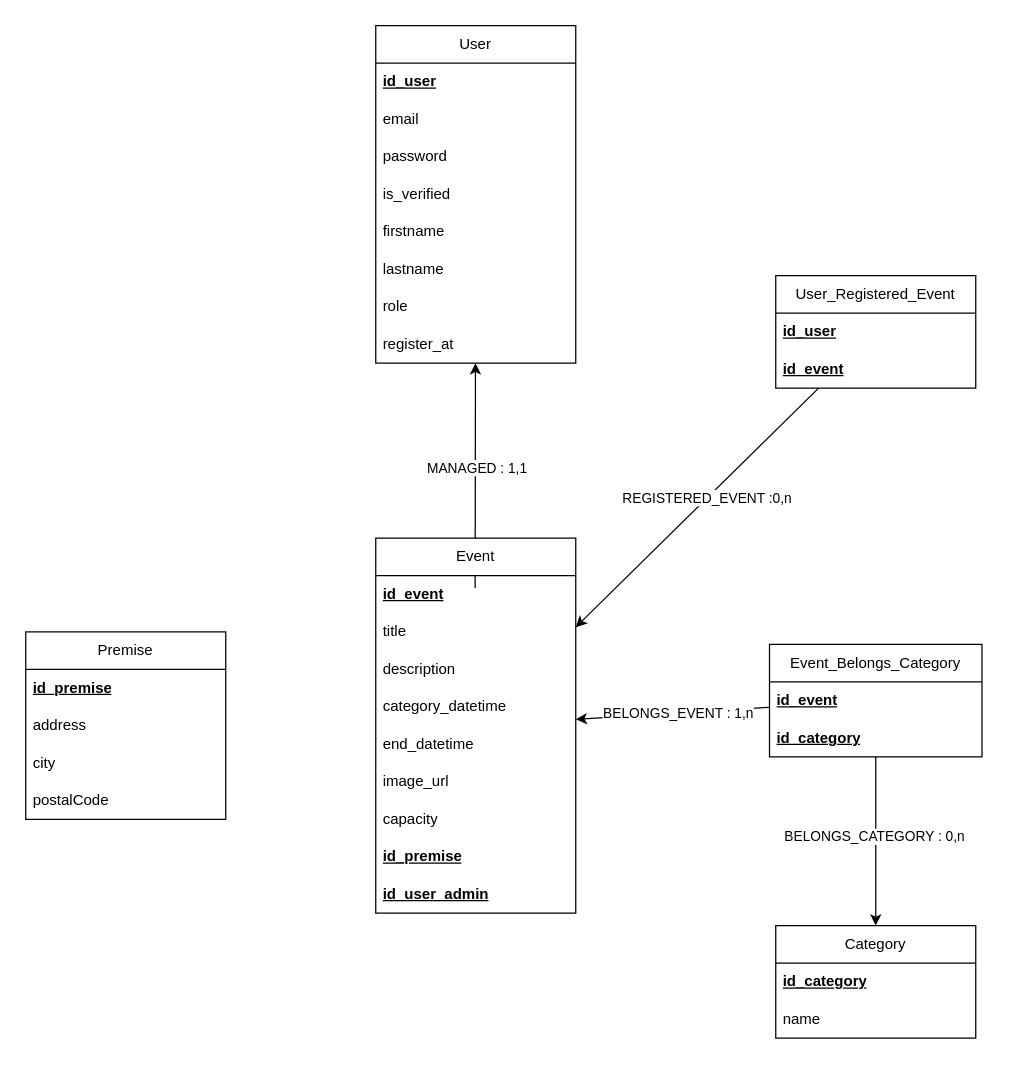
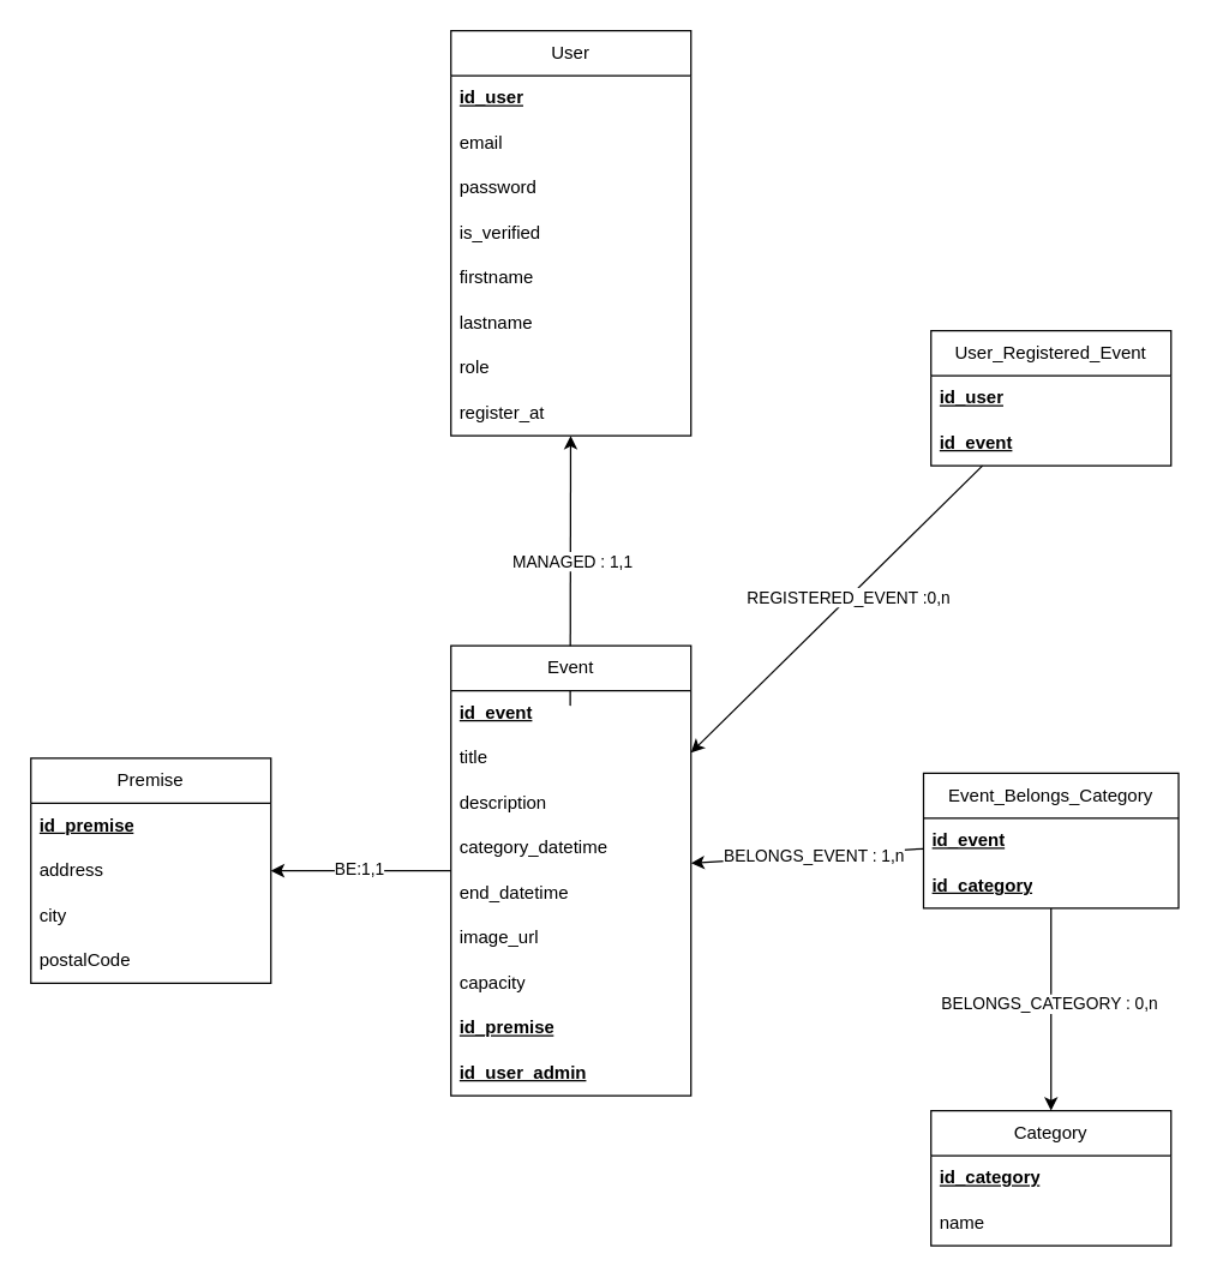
  <mxCell id="0" />
  <mxCell id="1" parent="0" />
  <mxCell id="2" style="rounded=0;orthogonalLoop=1;jettySize=auto;html=1;" parent="1" target="4" edge="1"><mxGeometry relative="1" as="geometry"><mxPoint x="379.5" y="470" as="sourcePoint" /><mxPoint x="379.5" y="270" as="targetPoint" /></mxGeometry></mxCell>
  <mxCell id="3" value="MANAGED : 1,1" style="edgeLabel;html=1;align=center;verticalAlign=middle;resizable=0;points=[];" parent="2" vertex="1" connectable="0"><mxGeometry x="0.091" y="-1" relative="1" as="geometry"><mxPoint y="1" as="offset" /></mxGeometry></mxCell>
  <mxCell id="4" value="User" style="swimlane;fontStyle=0;childLayout=stackLayout;horizontal=1;startSize=30;horizontalStack=0;resizeParent=1;resizeParentMax=0;resizeLast=0;collapsible=1;marginBottom=0;whiteSpace=wrap;html=1;" parent="1" vertex="1"><mxGeometry x="300" y="20" width="160" height="270" as="geometry" /></mxCell>
  <mxCell id="5" value="&lt;b&gt;&lt;u&gt;id_user&lt;/u&gt;&lt;/b&gt;" style="text;strokeColor=none;fillColor=none;align=left;verticalAlign=middle;spacingLeft=4;spacingRight=4;overflow=hidden;points=[[0,0.5],[1,0.5]];portConstraint=eastwest;rotatable=0;whiteSpace=wrap;html=1;" parent="4" vertex="1"><mxGeometry y="30" width="160" height="30" as="geometry" /></mxCell>
  <mxCell id="6" value="email" style="text;strokeColor=none;fillColor=none;align=left;verticalAlign=middle;spacingLeft=4;spacingRight=4;overflow=hidden;points=[[0,0.5],[1,0.5]];portConstraint=eastwest;rotatable=0;whiteSpace=wrap;html=1;" parent="4" vertex="1"><mxGeometry y="60" width="160" height="30" as="geometry" /></mxCell>
  <mxCell id="7" value="password" style="text;strokeColor=none;fillColor=none;align=left;verticalAlign=middle;spacingLeft=4;spacingRight=4;overflow=hidden;points=[[0,0.5],[1,0.5]];portConstraint=eastwest;rotatable=0;whiteSpace=wrap;html=1;" parent="4" vertex="1"><mxGeometry y="90" width="160" height="30" as="geometry" /></mxCell>
  <mxCell id="8" value="is_verified" style="text;strokeColor=none;fillColor=none;align=left;verticalAlign=middle;spacingLeft=4;spacingRight=4;overflow=hidden;points=[[0,0.5],[1,0.5]];portConstraint=eastwest;rotatable=0;whiteSpace=wrap;html=1;" parent="4" vertex="1"><mxGeometry y="120" width="160" height="30" as="geometry" /></mxCell>
  <mxCell id="9" value="firstname" style="text;strokeColor=none;fillColor=none;align=left;verticalAlign=middle;spacingLeft=4;spacingRight=4;overflow=hidden;points=[[0,0.5],[1,0.5]];portConstraint=eastwest;rotatable=0;whiteSpace=wrap;html=1;" parent="4" vertex="1"><mxGeometry y="150" width="160" height="30" as="geometry" /></mxCell>
  <mxCell id="10" value="lastname" style="text;strokeColor=none;fillColor=none;align=left;verticalAlign=middle;spacingLeft=4;spacingRight=4;overflow=hidden;points=[[0,0.5],[1,0.5]];portConstraint=eastwest;rotatable=0;whiteSpace=wrap;html=1;" parent="4" vertex="1"><mxGeometry y="180" width="160" height="30" as="geometry" /></mxCell>
  <mxCell id="11" value="role" style="text;strokeColor=none;fillColor=none;align=left;verticalAlign=middle;spacingLeft=4;spacingRight=4;overflow=hidden;points=[[0,0.5],[1,0.5]];portConstraint=eastwest;rotatable=0;whiteSpace=wrap;html=1;" parent="4" vertex="1"><mxGeometry y="210" width="160" height="30" as="geometry" /></mxCell>
  <mxCell id="12" value="register_at" style="text;strokeColor=none;fillColor=none;align=left;verticalAlign=middle;spacingLeft=4;spacingRight=4;overflow=hidden;points=[[0,0.5],[1,0.5]];portConstraint=eastwest;rotatable=0;whiteSpace=wrap;html=1;" parent="4" vertex="1"><mxGeometry y="240" width="160" height="30" as="geometry" /></mxCell>
  <mxCell id="13" style="rounded=0;orthogonalLoop=1;jettySize=auto;html=1;" parent="1" source="39" target="17" edge="1"><mxGeometry relative="1" as="geometry" /></mxCell>
  <mxCell id="14" value="BELONGS_EVENT : 1,n" style="edgeLabel;html=1;align=center;verticalAlign=middle;resizable=0;points=[];" parent="13" vertex="1" connectable="0"><mxGeometry x="0.133" y="-1" relative="1" as="geometry"><mxPoint x="14" as="offset" /></mxGeometry></mxCell>
  <mxCell id="15" style="rounded=0;orthogonalLoop=1;jettySize=auto;html=1;" parent="1" source="42" target="17" edge="1"><mxGeometry relative="1" as="geometry" /></mxCell>
  <mxCell id="16" value="REGISTERED_EVENT :0,n" style="edgeLabel;html=1;align=center;verticalAlign=middle;resizable=0;points=[];" parent="15" vertex="1" connectable="0"><mxGeometry x="-0.078" relative="1" as="geometry"><mxPoint y="-1" as="offset" /></mxGeometry></mxCell>
  <mxCell id="17" value="Event" style="swimlane;fontStyle=0;childLayout=stackLayout;horizontal=1;startSize=30;horizontalStack=0;resizeParent=1;resizeParentMax=0;resizeLast=0;collapsible=1;marginBottom=0;whiteSpace=wrap;html=1;" parent="1" vertex="1"><mxGeometry x="300" y="430" width="160" height="300" as="geometry" /></mxCell>
  <mxCell id="18" value="&lt;b&gt;&lt;u&gt;id_event&lt;/u&gt;&lt;/b&gt;" style="text;strokeColor=none;fillColor=none;align=left;verticalAlign=middle;spacingLeft=4;spacingRight=4;overflow=hidden;points=[[0,0.5],[1,0.5]];portConstraint=eastwest;rotatable=0;whiteSpace=wrap;html=1;" parent="17" vertex="1"><mxGeometry y="30" width="160" height="30" as="geometry" /></mxCell>
  <mxCell id="19" value="title" style="text;strokeColor=none;fillColor=none;align=left;verticalAlign=middle;spacingLeft=4;spacingRight=4;overflow=hidden;points=[[0,0.5],[1,0.5]];portConstraint=eastwest;rotatable=0;whiteSpace=wrap;html=1;" parent="17" vertex="1"><mxGeometry y="60" width="160" height="30" as="geometry" /></mxCell>
  <mxCell id="20" value="description" style="text;strokeColor=none;fillColor=none;align=left;verticalAlign=middle;spacingLeft=4;spacingRight=4;overflow=hidden;points=[[0,0.5],[1,0.5]];portConstraint=eastwest;rotatable=0;whiteSpace=wrap;html=1;" parent="17" vertex="1"><mxGeometry y="90" width="160" height="30" as="geometry" /></mxCell>
  <mxCell id="21" value="category_datetime" style="text;strokeColor=none;fillColor=none;align=left;verticalAlign=middle;spacingLeft=4;spacingRight=4;overflow=hidden;points=[[0,0.5],[1,0.5]];portConstraint=eastwest;rotatable=0;whiteSpace=wrap;html=1;" parent="17" vertex="1"><mxGeometry y="120" width="160" height="30" as="geometry" /></mxCell>
  <mxCell id="22" value="end_datetime" style="text;strokeColor=none;fillColor=none;align=left;verticalAlign=middle;spacingLeft=4;spacingRight=4;overflow=hidden;points=[[0,0.5],[1,0.5]];portConstraint=eastwest;rotatable=0;whiteSpace=wrap;html=1;" parent="17" vertex="1"><mxGeometry y="150" width="160" height="30" as="geometry" /></mxCell>
  <mxCell id="23" value="image_url" style="text;strokeColor=none;fillColor=none;align=left;verticalAlign=middle;spacingLeft=4;spacingRight=4;overflow=hidden;points=[[0,0.5],[1,0.5]];portConstraint=eastwest;rotatable=0;whiteSpace=wrap;html=1;" parent="17" vertex="1"><mxGeometry y="180" width="160" height="30" as="geometry" /></mxCell>
  <mxCell id="24" value="capacity" style="text;strokeColor=none;fillColor=none;align=left;verticalAlign=middle;spacingLeft=4;spacingRight=4;overflow=hidden;points=[[0,0.5],[1,0.5]];portConstraint=eastwest;rotatable=0;whiteSpace=wrap;html=1;" vertex="1" parent="17"><mxGeometry y="210" width="160" height="30" as="geometry" /></mxCell>
  <mxCell id="25" value="&lt;u&gt;&lt;b&gt;id_premise&lt;/b&gt;&lt;/u&gt;" style="text;strokeColor=none;fillColor=none;align=left;verticalAlign=middle;spacingLeft=4;spacingRight=4;overflow=hidden;points=[[0,0.5],[1,0.5]];portConstraint=eastwest;rotatable=0;whiteSpace=wrap;html=1;" parent="17" vertex="1"><mxGeometry y="240" width="160" height="30" as="geometry" /></mxCell>
  <mxCell id="26" value="&lt;u&gt;&lt;b&gt;id_user_admin&lt;/b&gt;&lt;/u&gt;" style="text;strokeColor=none;fillColor=none;align=left;verticalAlign=middle;spacingLeft=4;spacingRight=4;overflow=hidden;points=[[0,0.5],[1,0.5]];portConstraint=eastwest;rotatable=0;whiteSpace=wrap;html=1;" parent="17" vertex="1"><mxGeometry y="270" width="160" height="30" as="geometry" /></mxCell>
+ <mxCell id="27" style="rounded=0;orthogonalLoop=1;jettySize=auto;html=1;" parent="1" source="17" target="29" edge="1"><mxGeometry relative="1" as="geometry" /></mxCell>
+ <mxCell id="28" value="BE:1,1" style="edgeLabel;html=1;align=center;verticalAlign=middle;resizable=0;points=[];" parent="27" vertex="1" connectable="0"><mxGeometry x="-0.017" y="-2" relative="1" as="geometry"><mxPoint x="-3" as="offset" /></mxGeometry></mxCell>
  <mxCell id="29" value="Premise" style="swimlane;fontStyle=0;childLayout=stackLayout;horizontal=1;startSize=30;horizontalStack=0;resizeParent=1;resizeParentMax=0;resizeLast=0;collapsible=1;marginBottom=0;whiteSpace=wrap;html=1;" parent="1" vertex="1"><mxGeometry x="20" y="505" width="160" height="150" as="geometry" /></mxCell>
  <mxCell id="30" value="&lt;b&gt;&lt;u&gt;id_premise&lt;/u&gt;&lt;/b&gt;" style="text;strokeColor=none;fillColor=none;align=left;verticalAlign=middle;spacingLeft=4;spacingRight=4;overflow=hidden;points=[[0,0.5],[1,0.5]];portConstraint=eastwest;rotatable=0;whiteSpace=wrap;html=1;" parent="29" vertex="1"><mxGeometry y="30" width="160" height="30" as="geometry" /></mxCell>
  <mxCell id="31" value="address" style="text;strokeColor=none;fillColor=none;align=left;verticalAlign=middle;spacingLeft=4;spacingRight=4;overflow=hidden;points=[[0,0.5],[1,0.5]];portConstraint=eastwest;rotatable=0;whiteSpace=wrap;html=1;" parent="29" vertex="1"><mxGeometry y="60" width="160" height="30" as="geometry" /></mxCell>
  <mxCell id="32" value="city" style="text;strokeColor=none;fillColor=none;align=left;verticalAlign=middle;spacingLeft=4;spacingRight=4;overflow=hidden;points=[[0,0.5],[1,0.5]];portConstraint=eastwest;rotatable=0;whiteSpace=wrap;html=1;" parent="29" vertex="1"><mxGeometry y="90" width="160" height="30" as="geometry" /></mxCell>
  <mxCell id="33" value="postalCode" style="text;strokeColor=none;fillColor=none;align=left;verticalAlign=middle;spacingLeft=4;spacingRight=4;overflow=hidden;points=[[0,0.5],[1,0.5]];portConstraint=eastwest;rotatable=0;whiteSpace=wrap;html=1;" parent="29" vertex="1"><mxGeometry y="120" width="160" height="30" as="geometry" /></mxCell>
  <mxCell id="34" style="rounded=0;orthogonalLoop=1;jettySize=auto;html=1;" parent="1" source="39" target="36" edge="1"><mxGeometry relative="1" as="geometry" /></mxCell>
  <mxCell id="35" value="BELONGS_CATEGORY : 0,n" style="edgeLabel;html=1;align=center;verticalAlign=middle;resizable=0;points=[];" parent="34" vertex="1" connectable="0"><mxGeometry x="-0.067" y="-1" relative="1" as="geometry"><mxPoint x="-1" as="offset" /></mxGeometry></mxCell>
  <mxCell id="36" value="Category" style="swimlane;fontStyle=0;childLayout=stackLayout;horizontal=1;startSize=30;horizontalStack=0;resizeParent=1;resizeParentMax=0;resizeLast=0;collapsible=1;marginBottom=0;whiteSpace=wrap;html=1;" parent="1" vertex="1"><mxGeometry x="620" y="740" width="160" height="90" as="geometry" /></mxCell>
  <mxCell id="37" value="&lt;b&gt;&lt;u&gt;id_category&lt;/u&gt;&lt;/b&gt;" style="text;strokeColor=none;fillColor=none;align=left;verticalAlign=middle;spacingLeft=4;spacingRight=4;overflow=hidden;points=[[0,0.5],[1,0.5]];portConstraint=eastwest;rotatable=0;whiteSpace=wrap;html=1;" parent="36" vertex="1"><mxGeometry y="30" width="160" height="30" as="geometry" /></mxCell>
  <mxCell id="38" value="name" style="text;strokeColor=none;fillColor=none;align=left;verticalAlign=middle;spacingLeft=4;spacingRight=4;overflow=hidden;points=[[0,0.5],[1,0.5]];portConstraint=eastwest;rotatable=0;whiteSpace=wrap;html=1;" parent="36" vertex="1"><mxGeometry y="60" width="160" height="30" as="geometry" /></mxCell>
  <mxCell id="39" value="&lt;span data-end=&quot;4198&quot; data-start=&quot;4172&quot;&gt;Event_Belongs_Category&lt;/span&gt;" style="swimlane;fontStyle=0;childLayout=stackLayout;horizontal=1;startSize=30;horizontalStack=0;resizeParent=1;resizeParentMax=0;resizeLast=0;collapsible=1;marginBottom=0;whiteSpace=wrap;html=1;" parent="1" vertex="1"><mxGeometry x="615" y="515" width="170" height="90" as="geometry" /></mxCell>
  <mxCell id="40" value="&lt;u&gt;&lt;b&gt;id_event&lt;/b&gt;&lt;/u&gt;" style="text;strokeColor=none;fillColor=none;align=left;verticalAlign=middle;spacingLeft=4;spacingRight=4;overflow=hidden;points=[[0,0.5],[1,0.5]];portConstraint=eastwest;rotatable=0;whiteSpace=wrap;html=1;" parent="39" vertex="1"><mxGeometry y="30" width="170" height="30" as="geometry" /></mxCell>
  <mxCell id="41" value="&lt;u&gt;&lt;b&gt;id_category&lt;/b&gt;&lt;/u&gt;" style="text;strokeColor=none;fillColor=none;align=left;verticalAlign=middle;spacingLeft=4;spacingRight=4;overflow=hidden;points=[[0,0.5],[1,0.5]];portConstraint=eastwest;rotatable=0;whiteSpace=wrap;html=1;" parent="39" vertex="1"><mxGeometry y="60" width="170" height="30" as="geometry" /></mxCell>
  <mxCell id="42" value="&lt;span data-end=&quot;3668&quot; data-start=&quot;3643&quot;&gt;User_Registered_Event&lt;/span&gt;" style="swimlane;fontStyle=0;childLayout=stackLayout;horizontal=1;startSize=30;horizontalStack=0;resizeParent=1;resizeParentMax=0;resizeLast=0;collapsible=1;marginBottom=0;whiteSpace=wrap;html=1;" parent="1" vertex="1"><mxGeometry x="620" y="220" width="160" height="90" as="geometry" /></mxCell>
  <mxCell id="43" value="&lt;u&gt;&lt;b&gt;id_user&lt;/b&gt;&lt;/u&gt;" style="text;strokeColor=none;fillColor=none;align=left;verticalAlign=middle;spacingLeft=4;spacingRight=4;overflow=hidden;points=[[0,0.5],[1,0.5]];portConstraint=eastwest;rotatable=0;whiteSpace=wrap;html=1;" parent="42" vertex="1"><mxGeometry y="30" width="160" height="30" as="geometry" /></mxCell>
  <mxCell id="44" value="&lt;u&gt;&lt;b&gt;id_event&lt;/b&gt;&lt;/u&gt;" style="text;strokeColor=none;fillColor=none;align=left;verticalAlign=middle;spacingLeft=4;spacingRight=4;overflow=hidden;points=[[0,0.5],[1,0.5]];portConstraint=eastwest;rotatable=0;whiteSpace=wrap;html=1;" parent="42" vertex="1"><mxGeometry y="60" width="160" height="30" as="geometry" /></mxCell>
